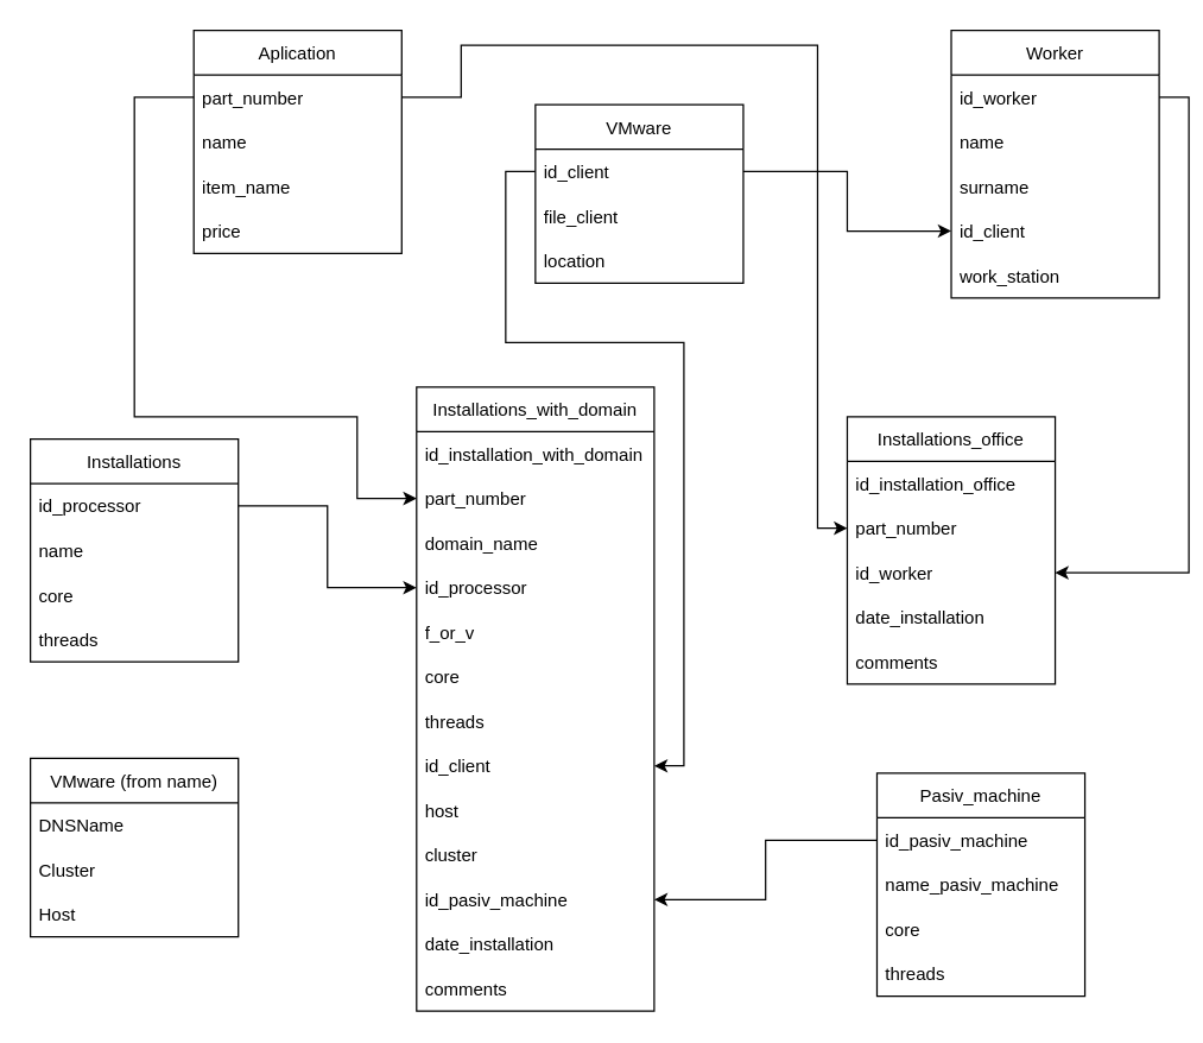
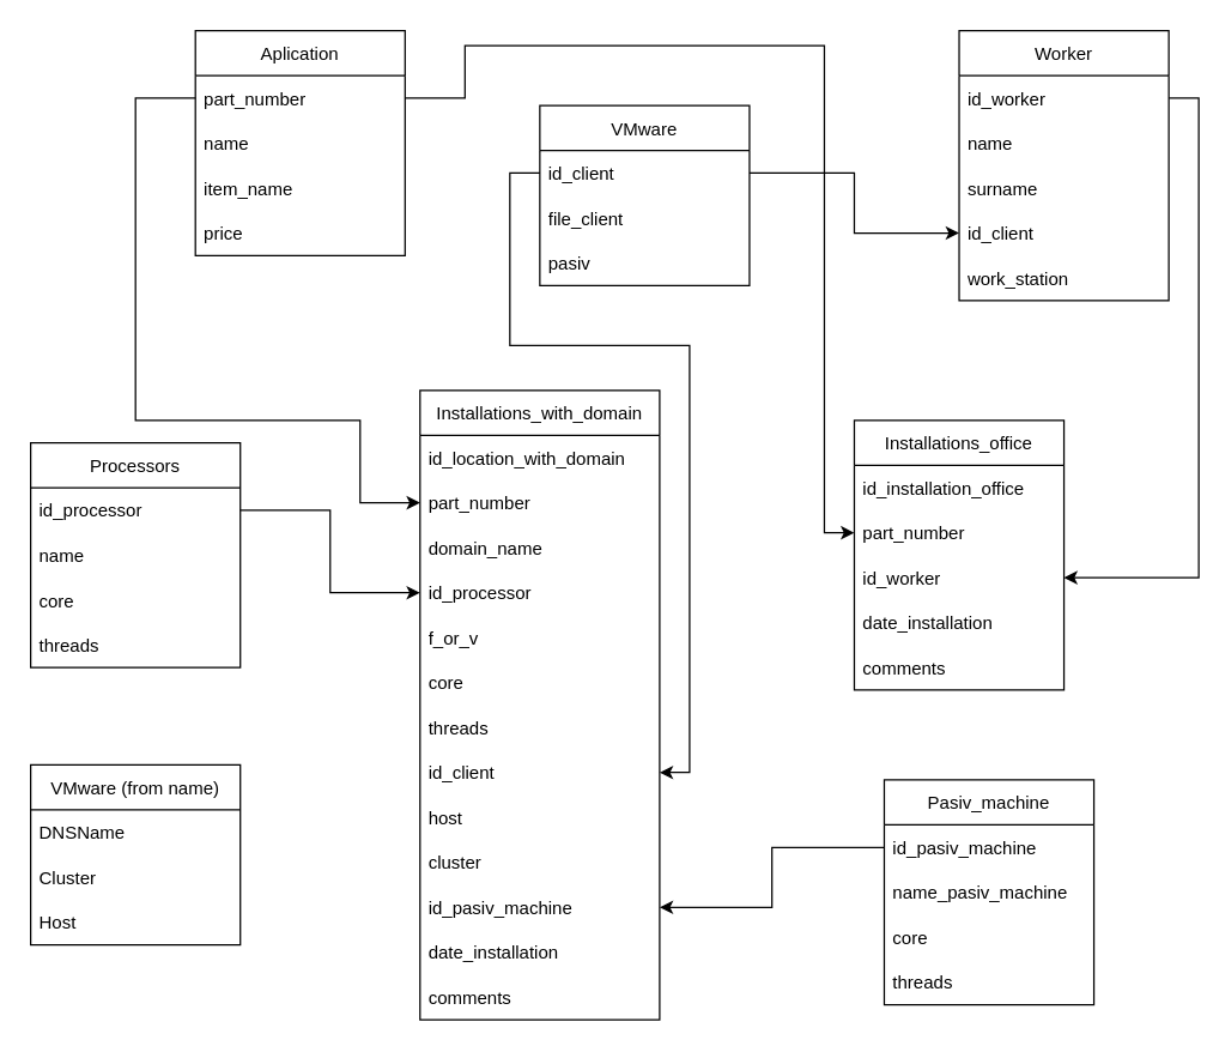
  <mxCell id="0" />
  <mxCell id="1" parent="0" />
  <mxCell id="2" value="Aplication" style="swimlane;fontStyle=0;childLayout=stackLayout;horizontal=1;startSize=30;horizontalStack=0;resizeParent=1;resizeParentMax=0;resizeLast=0;collapsible=1;marginBottom=0;" vertex="1" parent="1"><mxGeometry x="130" y="20" width="140" height="150" as="geometry" /></mxCell>
  <mxCell id="3" value="part_number" style="text;strokeColor=none;fillColor=none;align=left;verticalAlign=middle;spacingLeft=4;spacingRight=4;overflow=hidden;points=[[0,0.5],[1,0.5]];portConstraint=eastwest;rotatable=0;" vertex="1" parent="2"><mxGeometry y="30" width="140" height="30" as="geometry" /></mxCell>
  <mxCell id="4" value="name" style="text;strokeColor=none;fillColor=none;align=left;verticalAlign=middle;spacingLeft=4;spacingRight=4;overflow=hidden;points=[[0,0.5],[1,0.5]];portConstraint=eastwest;rotatable=0;" vertex="1" parent="2"><mxGeometry y="60" width="140" height="30" as="geometry" /></mxCell>
  <mxCell id="5" value="item_name" style="text;strokeColor=none;fillColor=none;align=left;verticalAlign=middle;spacingLeft=4;spacingRight=4;overflow=hidden;points=[[0,0.5],[1,0.5]];portConstraint=eastwest;rotatable=0;" vertex="1" parent="2"><mxGeometry y="90" width="140" height="30" as="geometry" /></mxCell>
  <mxCell id="6" value="price" style="text;strokeColor=none;fillColor=none;align=left;verticalAlign=middle;spacingLeft=4;spacingRight=4;overflow=hidden;points=[[0,0.5],[1,0.5]];portConstraint=eastwest;rotatable=0;" vertex="1" parent="2"><mxGeometry y="120" width="140" height="30" as="geometry" /></mxCell>
  <mxCell id="7" value="VMware" style="swimlane;fontStyle=0;childLayout=stackLayout;horizontal=1;startSize=30;horizontalStack=0;resizeParent=1;resizeParentMax=0;resizeLast=0;collapsible=1;marginBottom=0;" vertex="1" parent="1"><mxGeometry x="360" y="70" width="140" height="120" as="geometry" /></mxCell>
  <mxCell id="8" value="id_client" style="text;strokeColor=none;fillColor=none;align=left;verticalAlign=middle;spacingLeft=4;spacingRight=4;overflow=hidden;points=[[0,0.5],[1,0.5]];portConstraint=eastwest;rotatable=0;" vertex="1" parent="7"><mxGeometry y="30" width="140" height="30" as="geometry" /></mxCell>
  <mxCell id="9" value="file_client" style="text;strokeColor=none;fillColor=none;align=left;verticalAlign=middle;spacingLeft=4;spacingRight=4;overflow=hidden;points=[[0,0.5],[1,0.5]];portConstraint=eastwest;rotatable=0;" vertex="1" parent="7"><mxGeometry y="60" width="140" height="30" as="geometry" /></mxCell>
- <mxCell id="10" value="location" style="text;strokeColor=none;fillColor=none;align=left;verticalAlign=middle;spacingLeft=4;spacingRight=4;overflow=hidden;points=[[0,0.5],[1,0.5]];portConstraint=eastwest;rotatable=0;" vertex="1" parent="7"><mxGeometry y="90" width="140" height="30" as="geometry" /></mxCell>
+ <mxCell id="10" value="pasiv" style="text;strokeColor=none;fillColor=none;align=left;verticalAlign=middle;spacingLeft=4;spacingRight=4;overflow=hidden;points=[[0,0.5],[1,0.5]];portConstraint=eastwest;rotatable=0;" vertex="1" parent="7"><mxGeometry y="90" width="140" height="30" as="geometry" /></mxCell>
  <mxCell id="11" value="Worker" style="swimlane;fontStyle=0;childLayout=stackLayout;horizontal=1;startSize=30;horizontalStack=0;resizeParent=1;resizeParentMax=0;resizeLast=0;collapsible=1;marginBottom=0;" vertex="1" parent="1"><mxGeometry x="640" y="20" width="140" height="180" as="geometry" /></mxCell>
  <mxCell id="12" value="id_worker" style="text;strokeColor=none;fillColor=none;align=left;verticalAlign=middle;spacingLeft=4;spacingRight=4;overflow=hidden;points=[[0,0.5],[1,0.5]];portConstraint=eastwest;rotatable=0;" vertex="1" parent="11"><mxGeometry y="30" width="140" height="30" as="geometry" /></mxCell>
  <mxCell id="13" value="name" style="text;strokeColor=none;fillColor=none;align=left;verticalAlign=middle;spacingLeft=4;spacingRight=4;overflow=hidden;points=[[0,0.5],[1,0.5]];portConstraint=eastwest;rotatable=0;" vertex="1" parent="11"><mxGeometry y="60" width="140" height="30" as="geometry" /></mxCell>
  <mxCell id="14" value="surname" style="text;strokeColor=none;fillColor=none;align=left;verticalAlign=middle;spacingLeft=4;spacingRight=4;overflow=hidden;points=[[0,0.5],[1,0.5]];portConstraint=eastwest;rotatable=0;" vertex="1" parent="11"><mxGeometry y="90" width="140" height="30" as="geometry" /></mxCell>
  <mxCell id="15" value="id_client" style="text;strokeColor=none;fillColor=none;align=left;verticalAlign=middle;spacingLeft=4;spacingRight=4;overflow=hidden;points=[[0,0.5],[1,0.5]];portConstraint=eastwest;rotatable=0;" vertex="1" parent="11"><mxGeometry y="120" width="140" height="30" as="geometry" /></mxCell>
  <mxCell id="16" value="work_station" style="text;strokeColor=none;fillColor=none;align=left;verticalAlign=middle;spacingLeft=4;spacingRight=4;overflow=hidden;points=[[0,0.5],[1,0.5]];portConstraint=eastwest;rotatable=0;" vertex="1" parent="11"><mxGeometry y="150" width="140" height="30" as="geometry" /></mxCell>
  <mxCell id="17" value="Installations_with_domain" style="swimlane;fontStyle=0;childLayout=stackLayout;horizontal=1;startSize=30;horizontalStack=0;resizeParent=1;resizeParentMax=0;resizeLast=0;collapsible=1;marginBottom=0;" vertex="1" parent="1"><mxGeometry x="280" y="260" width="160" height="420" as="geometry" /></mxCell>
- <mxCell id="18" value="id_installation_with_domain" style="text;strokeColor=none;fillColor=none;align=left;verticalAlign=middle;spacingLeft=4;spacingRight=4;overflow=hidden;points=[[0,0.5],[1,0.5]];portConstraint=eastwest;rotatable=0;" vertex="1" parent="17"><mxGeometry y="30" width="160" height="30" as="geometry" /></mxCell>
+ <mxCell id="18" value="id_location_with_domain" style="text;strokeColor=none;fillColor=none;align=left;verticalAlign=middle;spacingLeft=4;spacingRight=4;overflow=hidden;points=[[0,0.5],[1,0.5]];portConstraint=eastwest;rotatable=0;" vertex="1" parent="17"><mxGeometry y="30" width="160" height="30" as="geometry" /></mxCell>
  <mxCell id="19" value="part_number" style="text;strokeColor=none;fillColor=none;align=left;verticalAlign=middle;spacingLeft=4;spacingRight=4;overflow=hidden;points=[[0,0.5],[1,0.5]];portConstraint=eastwest;rotatable=0;" vertex="1" parent="17"><mxGeometry y="60" width="160" height="30" as="geometry" /></mxCell>
  <mxCell id="20" value="domain_name" style="text;strokeColor=none;fillColor=none;align=left;verticalAlign=middle;spacingLeft=4;spacingRight=4;overflow=hidden;points=[[0,0.5],[1,0.5]];portConstraint=eastwest;rotatable=0;" vertex="1" parent="17"><mxGeometry y="90" width="160" height="30" as="geometry" /></mxCell>
  <mxCell id="21" value="id_processor" style="text;strokeColor=none;fillColor=none;align=left;verticalAlign=middle;spacingLeft=4;spacingRight=4;overflow=hidden;points=[[0,0.5],[1,0.5]];portConstraint=eastwest;rotatable=0;" vertex="1" parent="17"><mxGeometry y="120" width="160" height="30" as="geometry" /></mxCell>
  <mxCell id="22" value="f_or_v" style="text;strokeColor=none;fillColor=none;align=left;verticalAlign=middle;spacingLeft=4;spacingRight=4;overflow=hidden;points=[[0,0.5],[1,0.5]];portConstraint=eastwest;rotatable=0;" vertex="1" parent="17"><mxGeometry y="150" width="160" height="30" as="geometry" /></mxCell>
  <mxCell id="23" value="core" style="text;strokeColor=none;fillColor=none;align=left;verticalAlign=middle;spacingLeft=4;spacingRight=4;overflow=hidden;points=[[0,0.5],[1,0.5]];portConstraint=eastwest;rotatable=0;" vertex="1" parent="17"><mxGeometry y="180" width="160" height="30" as="geometry" /></mxCell>
  <mxCell id="24" value="threads" style="text;strokeColor=none;fillColor=none;align=left;verticalAlign=middle;spacingLeft=4;spacingRight=4;overflow=hidden;points=[[0,0.5],[1,0.5]];portConstraint=eastwest;rotatable=0;" vertex="1" parent="17"><mxGeometry y="210" width="160" height="30" as="geometry" /></mxCell>
  <mxCell id="25" value="id_client" style="text;strokeColor=none;fillColor=none;align=left;verticalAlign=middle;spacingLeft=4;spacingRight=4;overflow=hidden;points=[[0,0.5],[1,0.5]];portConstraint=eastwest;rotatable=0;" vertex="1" parent="17"><mxGeometry y="240" width="160" height="30" as="geometry" /></mxCell>
  <mxCell id="26" value="host" style="text;strokeColor=none;fillColor=none;align=left;verticalAlign=middle;spacingLeft=4;spacingRight=4;overflow=hidden;points=[[0,0.5],[1,0.5]];portConstraint=eastwest;rotatable=0;" vertex="1" parent="17"><mxGeometry y="270" width="160" height="30" as="geometry" /></mxCell>
  <mxCell id="27" value="cluster" style="text;strokeColor=none;fillColor=none;align=left;verticalAlign=middle;spacingLeft=4;spacingRight=4;overflow=hidden;points=[[0,0.5],[1,0.5]];portConstraint=eastwest;rotatable=0;" vertex="1" parent="17"><mxGeometry y="300" width="160" height="30" as="geometry" /></mxCell>
  <mxCell id="28" value="id_pasiv_machine" style="text;strokeColor=none;fillColor=none;align=left;verticalAlign=middle;spacingLeft=4;spacingRight=4;overflow=hidden;points=[[0,0.5],[1,0.5]];portConstraint=eastwest;rotatable=0;" vertex="1" parent="17"><mxGeometry y="330" width="160" height="30" as="geometry" /></mxCell>
  <mxCell id="29" value="date_installation" style="text;strokeColor=none;fillColor=none;align=left;verticalAlign=middle;spacingLeft=4;spacingRight=4;overflow=hidden;points=[[0,0.5],[1,0.5]];portConstraint=eastwest;rotatable=0;" vertex="1" parent="17"><mxGeometry y="360" width="160" height="30" as="geometry" /></mxCell>
  <mxCell id="30" value="comments" style="text;strokeColor=none;fillColor=none;align=left;verticalAlign=middle;spacingLeft=4;spacingRight=4;overflow=hidden;points=[[0,0.5],[1,0.5]];portConstraint=eastwest;rotatable=0;" vertex="1" parent="17"><mxGeometry y="390" width="160" height="30" as="geometry" /></mxCell>
  <mxCell id="31" value="Installations_office" style="swimlane;fontStyle=0;childLayout=stackLayout;horizontal=1;startSize=30;horizontalStack=0;resizeParent=1;resizeParentMax=0;resizeLast=0;collapsible=1;marginBottom=0;" vertex="1" parent="1"><mxGeometry x="570" y="280" width="140" height="180" as="geometry" /></mxCell>
  <mxCell id="32" value="id_installation_office" style="text;strokeColor=none;fillColor=none;align=left;verticalAlign=middle;spacingLeft=4;spacingRight=4;overflow=hidden;points=[[0,0.5],[1,0.5]];portConstraint=eastwest;rotatable=0;" vertex="1" parent="31"><mxGeometry y="30" width="140" height="30" as="geometry" /></mxCell>
  <mxCell id="33" value="part_number" style="text;strokeColor=none;fillColor=none;align=left;verticalAlign=middle;spacingLeft=4;spacingRight=4;overflow=hidden;points=[[0,0.5],[1,0.5]];portConstraint=eastwest;rotatable=0;" vertex="1" parent="31"><mxGeometry y="60" width="140" height="30" as="geometry" /></mxCell>
  <mxCell id="34" value="id_worker" style="text;strokeColor=none;fillColor=none;align=left;verticalAlign=middle;spacingLeft=4;spacingRight=4;overflow=hidden;points=[[0,0.5],[1,0.5]];portConstraint=eastwest;rotatable=0;" vertex="1" parent="31"><mxGeometry y="90" width="140" height="30" as="geometry" /></mxCell>
  <mxCell id="35" value="date_installation" style="text;strokeColor=none;fillColor=none;align=left;verticalAlign=middle;spacingLeft=4;spacingRight=4;overflow=hidden;points=[[0,0.5],[1,0.5]];portConstraint=eastwest;rotatable=0;" vertex="1" parent="31"><mxGeometry y="120" width="140" height="30" as="geometry" /></mxCell>
  <mxCell id="36" value="comments" style="text;strokeColor=none;fillColor=none;align=left;verticalAlign=middle;spacingLeft=4;spacingRight=4;overflow=hidden;points=[[0,0.5],[1,0.5]];portConstraint=eastwest;rotatable=0;" vertex="1" parent="31"><mxGeometry y="150" width="140" height="30" as="geometry" /></mxCell>
- <mxCell id="37" value="Installations" style="swimlane;fontStyle=0;childLayout=stackLayout;horizontal=1;startSize=30;horizontalStack=0;resizeParent=1;resizeParentMax=0;resizeLast=0;collapsible=1;marginBottom=0;" vertex="1" parent="1"><mxGeometry x="20" y="295" width="140" height="150" as="geometry" /></mxCell>
+ <mxCell id="37" value="Processors" style="swimlane;fontStyle=0;childLayout=stackLayout;horizontal=1;startSize=30;horizontalStack=0;resizeParent=1;resizeParentMax=0;resizeLast=0;collapsible=1;marginBottom=0;" vertex="1" parent="1"><mxGeometry x="20" y="295" width="140" height="150" as="geometry" /></mxCell>
  <mxCell id="38" value="id_processor" style="text;strokeColor=none;fillColor=none;align=left;verticalAlign=middle;spacingLeft=4;spacingRight=4;overflow=hidden;points=[[0,0.5],[1,0.5]];portConstraint=eastwest;rotatable=0;" vertex="1" parent="37"><mxGeometry y="30" width="140" height="30" as="geometry" /></mxCell>
  <mxCell id="39" value="name" style="text;strokeColor=none;fillColor=none;align=left;verticalAlign=middle;spacingLeft=4;spacingRight=4;overflow=hidden;points=[[0,0.5],[1,0.5]];portConstraint=eastwest;rotatable=0;" vertex="1" parent="37"><mxGeometry y="60" width="140" height="30" as="geometry" /></mxCell>
  <mxCell id="40" value="core" style="text;strokeColor=none;fillColor=none;align=left;verticalAlign=middle;spacingLeft=4;spacingRight=4;overflow=hidden;points=[[0,0.5],[1,0.5]];portConstraint=eastwest;rotatable=0;" vertex="1" parent="37"><mxGeometry y="90" width="140" height="30" as="geometry" /></mxCell>
  <mxCell id="41" value="threads" style="text;strokeColor=none;fillColor=none;align=left;verticalAlign=middle;spacingLeft=4;spacingRight=4;overflow=hidden;points=[[0,0.5],[1,0.5]];portConstraint=eastwest;rotatable=0;" vertex="1" parent="37"><mxGeometry y="120" width="140" height="30" as="geometry" /></mxCell>
  <mxCell id="42" value="VMware (from name)" style="swimlane;fontStyle=0;childLayout=stackLayout;horizontal=1;startSize=30;horizontalStack=0;resizeParent=1;resizeParentMax=0;resizeLast=0;collapsible=1;marginBottom=0;" vertex="1" parent="1"><mxGeometry x="20" y="510" width="140" height="120" as="geometry" /></mxCell>
  <mxCell id="43" value="DNSName" style="text;strokeColor=none;fillColor=none;align=left;verticalAlign=middle;spacingLeft=4;spacingRight=4;overflow=hidden;points=[[0,0.5],[1,0.5]];portConstraint=eastwest;rotatable=0;" vertex="1" parent="42"><mxGeometry y="30" width="140" height="30" as="geometry" /></mxCell>
  <mxCell id="44" value="Cluster" style="text;strokeColor=none;fillColor=none;align=left;verticalAlign=middle;spacingLeft=4;spacingRight=4;overflow=hidden;points=[[0,0.5],[1,0.5]];portConstraint=eastwest;rotatable=0;" vertex="1" parent="42"><mxGeometry y="60" width="140" height="30" as="geometry" /></mxCell>
  <mxCell id="45" value="Host" style="text;strokeColor=none;fillColor=none;align=left;verticalAlign=middle;spacingLeft=4;spacingRight=4;overflow=hidden;points=[[0,0.5],[1,0.5]];portConstraint=eastwest;rotatable=0;" vertex="1" parent="42"><mxGeometry y="90" width="140" height="30" as="geometry" /></mxCell>
  <mxCell id="46" value="Pasiv_machine" style="swimlane;fontStyle=0;childLayout=stackLayout;horizontal=1;startSize=30;horizontalStack=0;resizeParent=1;resizeParentMax=0;resizeLast=0;collapsible=1;marginBottom=0;" vertex="1" parent="1"><mxGeometry x="590" y="520" width="140" height="150" as="geometry" /></mxCell>
  <mxCell id="47" value="id_pasiv_machine" style="text;strokeColor=none;fillColor=none;align=left;verticalAlign=middle;spacingLeft=4;spacingRight=4;overflow=hidden;points=[[0,0.5],[1,0.5]];portConstraint=eastwest;rotatable=0;" vertex="1" parent="46"><mxGeometry y="30" width="140" height="30" as="geometry" /></mxCell>
  <mxCell id="48" value="name_pasiv_machine" style="text;strokeColor=none;fillColor=none;align=left;verticalAlign=middle;spacingLeft=4;spacingRight=4;overflow=hidden;points=[[0,0.5],[1,0.5]];portConstraint=eastwest;rotatable=0;" vertex="1" parent="46"><mxGeometry y="60" width="140" height="30" as="geometry" /></mxCell>
  <mxCell id="49" value="core" style="text;strokeColor=none;fillColor=none;align=left;verticalAlign=middle;spacingLeft=4;spacingRight=4;overflow=hidden;points=[[0,0.5],[1,0.5]];portConstraint=eastwest;rotatable=0;" vertex="1" parent="46"><mxGeometry y="90" width="140" height="30" as="geometry" /></mxCell>
  <mxCell id="50" value="threads" style="text;strokeColor=none;fillColor=none;align=left;verticalAlign=middle;spacingLeft=4;spacingRight=4;overflow=hidden;points=[[0,0.5],[1,0.5]];portConstraint=eastwest;rotatable=0;" vertex="1" parent="46"><mxGeometry y="120" width="140" height="30" as="geometry" /></mxCell>
  <mxCell id="51" style="edgeStyle=orthogonalEdgeStyle;rounded=0;orthogonalLoop=1;jettySize=auto;html=1;exitX=0;exitY=0.5;exitDx=0;exitDy=0;entryX=0;entryY=0.5;entryDx=0;entryDy=0;" edge="1" parent="1" source="3" target="19"><mxGeometry relative="1" as="geometry"><Array as="points"><mxPoint x="90" y="65" /><mxPoint x="90" y="280" /><mxPoint x="240" y="280" /><mxPoint x="240" y="335" /></Array></mxGeometry></mxCell>
  <mxCell id="52" style="edgeStyle=orthogonalEdgeStyle;rounded=0;orthogonalLoop=1;jettySize=auto;html=1;exitX=1;exitY=0.5;exitDx=0;exitDy=0;entryX=0;entryY=0.5;entryDx=0;entryDy=0;" edge="1" parent="1" source="3" target="33"><mxGeometry relative="1" as="geometry"><Array as="points"><mxPoint x="310" y="65" /><mxPoint x="310" y="30" /><mxPoint x="550" y="30" /><mxPoint x="550" y="355" /></Array></mxGeometry></mxCell>
  <mxCell id="53" style="edgeStyle=orthogonalEdgeStyle;rounded=0;orthogonalLoop=1;jettySize=auto;html=1;exitX=1;exitY=0.5;exitDx=0;exitDy=0;entryX=0;entryY=0.5;entryDx=0;entryDy=0;" edge="1" parent="1" source="8" target="15"><mxGeometry relative="1" as="geometry" /></mxCell>
  <mxCell id="54" style="edgeStyle=orthogonalEdgeStyle;rounded=0;orthogonalLoop=1;jettySize=auto;html=1;exitX=0;exitY=0.5;exitDx=0;exitDy=0;entryX=1;entryY=0.5;entryDx=0;entryDy=0;" edge="1" parent="1" source="8" target="25"><mxGeometry relative="1" as="geometry"><Array as="points"><mxPoint x="340" y="115" /><mxPoint x="340" y="230" /><mxPoint x="460" y="230" /><mxPoint x="460" y="515" /></Array></mxGeometry></mxCell>
  <mxCell id="55" style="edgeStyle=orthogonalEdgeStyle;rounded=0;orthogonalLoop=1;jettySize=auto;html=1;exitX=1;exitY=0.5;exitDx=0;exitDy=0;entryX=0;entryY=0.5;entryDx=0;entryDy=0;" edge="1" parent="1" source="38" target="21"><mxGeometry relative="1" as="geometry" /></mxCell>
  <mxCell id="56" style="edgeStyle=orthogonalEdgeStyle;rounded=0;orthogonalLoop=1;jettySize=auto;html=1;exitX=0;exitY=0.5;exitDx=0;exitDy=0;entryX=1;entryY=0.5;entryDx=0;entryDy=0;" edge="1" parent="1" source="47" target="28"><mxGeometry relative="1" as="geometry" /></mxCell>
  <mxCell id="57" style="edgeStyle=orthogonalEdgeStyle;rounded=0;orthogonalLoop=1;jettySize=auto;html=1;exitX=1;exitY=0.5;exitDx=0;exitDy=0;entryX=1;entryY=0.5;entryDx=0;entryDy=0;" edge="1" parent="1" source="12" target="34"><mxGeometry relative="1" as="geometry" /></mxCell>
